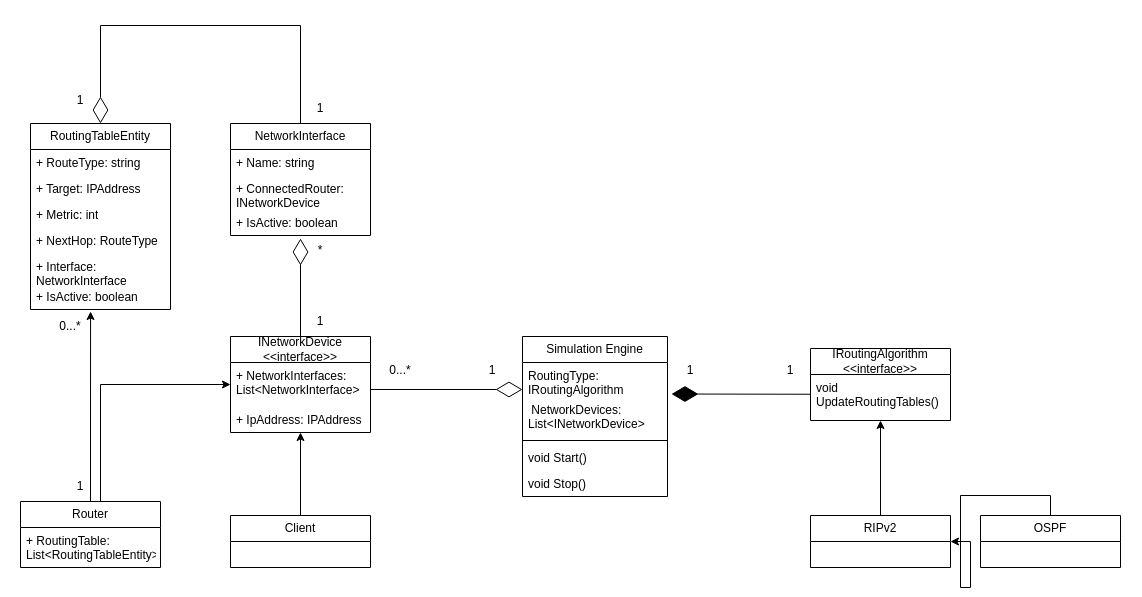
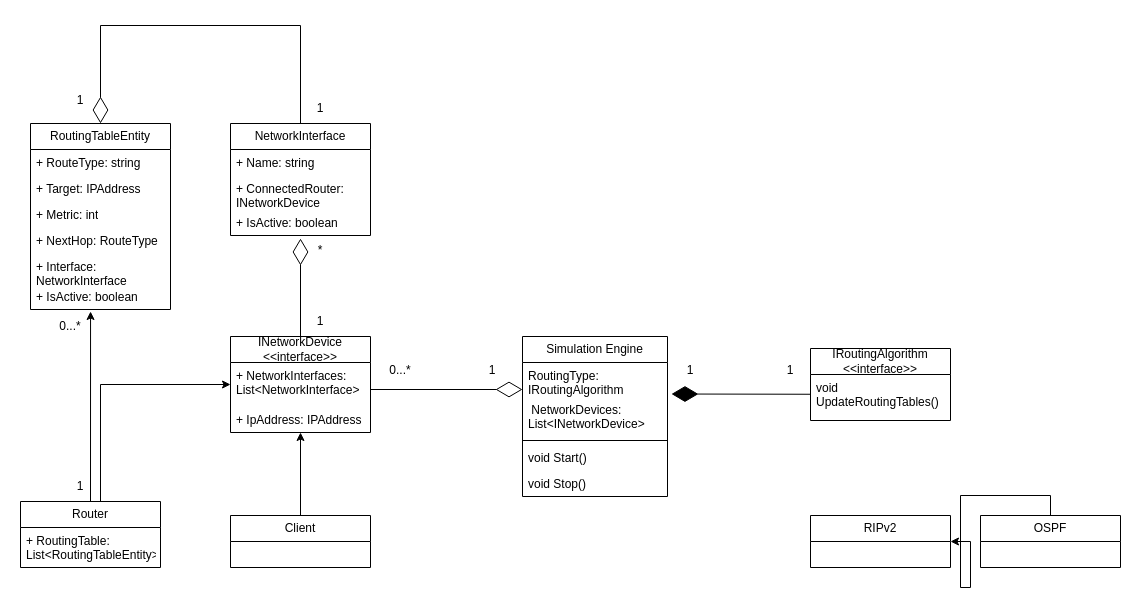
  <mxCell id="0" />
  <mxCell id="1" parent="0" />
  <mxCell id="2" value="Simulation Engine" style="swimlane;fontStyle=0;childLayout=stackLayout;horizontal=1;startSize=26;fillColor=none;horizontalStack=0;resizeParent=1;resizeParentMax=0;resizeLast=0;collapsible=1;marginBottom=0;whiteSpace=wrap;html=1;" parent="1" vertex="1"><mxGeometry x="522" y="331" width="145" height="160" as="geometry" /></mxCell>
  <mxCell id="3" value="RoutingType: IRoutingAlgorithm" style="text;strokeColor=none;fillColor=none;align=left;verticalAlign=top;spacingLeft=4;spacingRight=4;overflow=hidden;rotatable=0;points=[[0,0.5],[1,0.5]];portConstraint=eastwest;whiteSpace=wrap;html=1;" parent="2" vertex="1"><mxGeometry y="26" width="145" height="34" as="geometry" /></mxCell>
  <mxCell id="4" value="&amp;nbsp;NetworkDevices: List&amp;lt;INetworkDevice&amp;gt;" style="text;strokeColor=none;fillColor=none;align=left;verticalAlign=top;spacingLeft=4;spacingRight=4;overflow=hidden;rotatable=0;points=[[0,0.5],[1,0.5]];portConstraint=eastwest;whiteSpace=wrap;html=1;" parent="2" vertex="1"><mxGeometry y="60" width="145" height="40" as="geometry" /></mxCell>
  <mxCell id="5" value="" style="line;strokeWidth=1;fillColor=none;align=left;verticalAlign=middle;spacingTop=-1;spacingLeft=3;spacingRight=3;rotatable=0;labelPosition=right;points=[];portConstraint=eastwest;strokeColor=inherit;" parent="2" vertex="1"><mxGeometry y="100" width="145" height="8" as="geometry" /></mxCell>
  <mxCell id="6" value="void Start()" style="text;strokeColor=none;fillColor=none;align=left;verticalAlign=top;spacingLeft=4;spacingRight=4;overflow=hidden;rotatable=0;points=[[0,0.5],[1,0.5]];portConstraint=eastwest;whiteSpace=wrap;html=1;" parent="2" vertex="1"><mxGeometry y="108" width="145" height="26" as="geometry" /></mxCell>
  <mxCell id="7" value="void Stop()" style="text;strokeColor=none;fillColor=none;align=left;verticalAlign=top;spacingLeft=4;spacingRight=4;overflow=hidden;rotatable=0;points=[[0,0.5],[1,0.5]];portConstraint=eastwest;whiteSpace=wrap;html=1;" parent="2" vertex="1"><mxGeometry y="134" width="145" height="26" as="geometry" /></mxCell>
  <mxCell id="8" style="edgeStyle=orthogonalEdgeStyle;rounded=0;orthogonalLoop=1;jettySize=auto;html=1;exitX=0.5;exitY=0;exitDx=0;exitDy=0;" parent="1" source="9" target="11" edge="1"><mxGeometry relative="1" as="geometry" /></mxCell>
  <mxCell id="9" value="OSPF" style="swimlane;fontStyle=0;childLayout=stackLayout;horizontal=1;startSize=26;fillColor=none;horizontalStack=0;resizeParent=1;resizeParentMax=0;resizeLast=0;collapsible=1;marginBottom=0;whiteSpace=wrap;html=1;" parent="1" vertex="1"><mxGeometry x="980" y="510" width="140" height="52" as="geometry" /></mxCell>
- <mxCell id="10" style="edgeStyle=orthogonalEdgeStyle;rounded=0;orthogonalLoop=1;jettySize=auto;html=1;exitX=0.5;exitY=0;exitDx=0;exitDy=0;" parent="1" source="11" target="12" edge="1"><mxGeometry relative="1" as="geometry" /></mxCell>
  <mxCell id="11" value="RIPv2" style="swimlane;fontStyle=0;childLayout=stackLayout;horizontal=1;startSize=26;fillColor=none;horizontalStack=0;resizeParent=1;resizeParentMax=0;resizeLast=0;collapsible=1;marginBottom=0;whiteSpace=wrap;html=1;" parent="1" vertex="1"><mxGeometry x="810" y="510" width="140" height="52" as="geometry" /></mxCell>
  <mxCell id="12" value="IRoutingAlgorithm&lt;br&gt;&amp;lt;&amp;lt;interface&amp;gt;&amp;gt;" style="swimlane;fontStyle=0;childLayout=stackLayout;horizontal=1;startSize=26;fillColor=none;horizontalStack=0;resizeParent=1;resizeParentMax=0;resizeLast=0;collapsible=1;marginBottom=0;whiteSpace=wrap;html=1;" parent="1" vertex="1"><mxGeometry x="810" y="343" width="140" height="72" as="geometry" /></mxCell>
  <mxCell id="13" value="void UpdateRoutingTables()" style="text;strokeColor=none;fillColor=none;align=left;verticalAlign=top;spacingLeft=4;spacingRight=4;overflow=hidden;rotatable=0;points=[[0,0.5],[1,0.5]];portConstraint=eastwest;whiteSpace=wrap;html=1;" parent="12" vertex="1"><mxGeometry y="26" width="140" height="46" as="geometry" /></mxCell>
  <mxCell id="14" value="" style="endArrow=diamondThin;endFill=1;endSize=24;html=1;rounded=0;exitX=-0.007;exitY=0.324;exitDx=0;exitDy=0;exitPerimeter=0;" parent="1" edge="1"><mxGeometry width="160" relative="1" as="geometry"><mxPoint x="810" y="388.756" as="sourcePoint" /><mxPoint x="670.98" y="388.5" as="targetPoint" /></mxGeometry></mxCell>
  <mxCell id="15" value="INetworkDevice&lt;br&gt;&amp;lt;&amp;lt;interface&amp;gt;&amp;gt;" style="swimlane;fontStyle=0;childLayout=stackLayout;horizontal=1;startSize=26;fillColor=none;horizontalStack=0;resizeParent=1;resizeParentMax=0;resizeLast=0;collapsible=1;marginBottom=0;whiteSpace=wrap;html=1;" parent="1" vertex="1"><mxGeometry x="230" y="331" width="140" height="96" as="geometry" /></mxCell>
  <mxCell id="16" value="+ NetworkInterfaces: List&amp;lt;NetworkInterface&amp;gt;" style="text;strokeColor=none;fillColor=none;align=left;verticalAlign=top;spacingLeft=4;spacingRight=4;overflow=hidden;rotatable=0;points=[[0,0.5],[1,0.5]];portConstraint=eastwest;whiteSpace=wrap;html=1;" parent="15" vertex="1"><mxGeometry y="26" width="140" height="44" as="geometry" /></mxCell>
  <mxCell id="17" value="+ IpAddress: IPAddress" style="text;strokeColor=none;fillColor=none;align=left;verticalAlign=top;spacingLeft=4;spacingRight=4;overflow=hidden;rotatable=0;points=[[0,0.5],[1,0.5]];portConstraint=eastwest;whiteSpace=wrap;html=1;" parent="15" vertex="1"><mxGeometry y="70" width="140" height="26" as="geometry" /></mxCell>
  <mxCell id="18" style="edgeStyle=orthogonalEdgeStyle;rounded=0;orthogonalLoop=1;jettySize=auto;html=1;exitX=0.5;exitY=0;exitDx=0;exitDy=0;" parent="1" source="19" target="16" edge="1"><mxGeometry relative="1" as="geometry"><Array as="points"><mxPoint x="100" y="496" /><mxPoint x="100" y="379" /></Array></mxGeometry></mxCell>
  <mxCell id="19" value="Router" style="swimlane;fontStyle=0;childLayout=stackLayout;horizontal=1;startSize=26;fillColor=none;horizontalStack=0;resizeParent=1;resizeParentMax=0;resizeLast=0;collapsible=1;marginBottom=0;whiteSpace=wrap;html=1;" parent="1" vertex="1"><mxGeometry x="20" y="496" width="140" height="66" as="geometry" /></mxCell>
  <mxCell id="20" value="+ RoutingTable: List&amp;lt;RoutingTableEntity&amp;gt;" style="text;strokeColor=none;fillColor=none;align=left;verticalAlign=top;spacingLeft=4;spacingRight=4;overflow=hidden;rotatable=0;points=[[0,0.5],[1,0.5]];portConstraint=eastwest;whiteSpace=wrap;html=1;" parent="19" vertex="1"><mxGeometry y="26" width="140" height="40" as="geometry" /></mxCell>
  <mxCell id="21" style="edgeStyle=orthogonalEdgeStyle;rounded=0;orthogonalLoop=1;jettySize=auto;html=1;exitX=0.5;exitY=0;exitDx=0;exitDy=0;" parent="1" source="22" target="15" edge="1"><mxGeometry relative="1" as="geometry" /></mxCell>
  <mxCell id="22" value="Client" style="swimlane;fontStyle=0;childLayout=stackLayout;horizontal=1;startSize=26;fillColor=none;horizontalStack=0;resizeParent=1;resizeParentMax=0;resizeLast=0;collapsible=1;marginBottom=0;whiteSpace=wrap;html=1;" parent="1" vertex="1"><mxGeometry x="230" y="510" width="140" height="52" as="geometry" /></mxCell>
  <mxCell id="23" value="" style="endArrow=diamondThin;endFill=0;endSize=24;html=1;rounded=0;entryX=0;entryY=0.5;entryDx=0;entryDy=0;" parent="1" edge="1"><mxGeometry width="160" relative="1" as="geometry"><mxPoint x="370" y="384" as="sourcePoint" /><mxPoint x="522" y="384" as="targetPoint" /></mxGeometry></mxCell>
  <mxCell id="24" value="1" style="text;html=1;strokeColor=none;fillColor=none;align=center;verticalAlign=middle;whiteSpace=wrap;rounded=0;" parent="1" vertex="1"><mxGeometry x="462" y="350" width="60" height="30" as="geometry" /></mxCell>
  <mxCell id="25" value="0...*" style="text;html=1;strokeColor=none;fillColor=none;align=center;verticalAlign=middle;whiteSpace=wrap;rounded=0;" parent="1" vertex="1"><mxGeometry x="370" y="350" width="60" height="30" as="geometry" /></mxCell>
  <mxCell id="26" value="NetworkInterface" style="swimlane;fontStyle=0;childLayout=stackLayout;horizontal=1;startSize=26;fillColor=none;horizontalStack=0;resizeParent=1;resizeParentMax=0;resizeLast=0;collapsible=1;marginBottom=0;whiteSpace=wrap;html=1;" parent="1" vertex="1"><mxGeometry x="230" y="118" width="140" height="112" as="geometry" /></mxCell>
  <mxCell id="27" value="+ Name: string" style="text;strokeColor=none;fillColor=none;align=left;verticalAlign=top;spacingLeft=4;spacingRight=4;overflow=hidden;rotatable=0;points=[[0,0.5],[1,0.5]];portConstraint=eastwest;whiteSpace=wrap;html=1;" parent="26" vertex="1"><mxGeometry y="26" width="140" height="26" as="geometry" /></mxCell>
  <mxCell id="28" value="+ ConnectedRouter: INetworkDevice" style="text;strokeColor=none;fillColor=none;align=left;verticalAlign=top;spacingLeft=4;spacingRight=4;overflow=hidden;rotatable=0;points=[[0,0.5],[1,0.5]];portConstraint=eastwest;whiteSpace=wrap;html=1;" parent="26" vertex="1"><mxGeometry y="52" width="140" height="34" as="geometry" /></mxCell>
  <mxCell id="29" value="+ IsActive: boolean" style="text;strokeColor=none;fillColor=none;align=left;verticalAlign=top;spacingLeft=4;spacingRight=4;overflow=hidden;rotatable=0;points=[[0,0.5],[1,0.5]];portConstraint=eastwest;whiteSpace=wrap;html=1;" parent="26" vertex="1"><mxGeometry y="86" width="140" height="26" as="geometry" /></mxCell>
  <mxCell id="30" value="1" style="text;html=1;strokeColor=none;fillColor=none;align=center;verticalAlign=middle;whiteSpace=wrap;rounded=0;" parent="1" vertex="1"><mxGeometry x="660" y="350" width="60" height="30" as="geometry" /></mxCell>
  <mxCell id="31" value="1" style="text;html=1;strokeColor=none;fillColor=none;align=center;verticalAlign=middle;whiteSpace=wrap;rounded=0;" parent="1" vertex="1"><mxGeometry x="760" y="350" width="60" height="30" as="geometry" /></mxCell>
  <mxCell id="32" value="1" style="text;html=1;strokeColor=none;fillColor=none;align=center;verticalAlign=middle;whiteSpace=wrap;rounded=0;" parent="1" vertex="1"><mxGeometry x="50" y="466" width="60" height="30" as="geometry" /></mxCell>
  <mxCell id="33" value="0...*" style="text;html=1;strokeColor=none;fillColor=none;align=center;verticalAlign=middle;whiteSpace=wrap;rounded=0;" parent="1" vertex="1"><mxGeometry x="40" y="306" width="60" height="30" as="geometry" /></mxCell>
  <mxCell id="34" value="1" style="text;html=1;strokeColor=none;fillColor=none;align=center;verticalAlign=middle;whiteSpace=wrap;rounded=0;" parent="1" vertex="1"><mxGeometry x="50" y="80" width="60" height="30" as="geometry" /></mxCell>
  <mxCell id="35" value="1" style="text;html=1;strokeColor=none;fillColor=none;align=center;verticalAlign=middle;whiteSpace=wrap;rounded=0;" parent="1" vertex="1"><mxGeometry x="290" y="88" width="60" height="30" as="geometry" /></mxCell>
  <mxCell id="36" value="RoutingTableEntity" style="swimlane;fontStyle=0;childLayout=stackLayout;horizontal=1;startSize=26;fillColor=none;horizontalStack=0;resizeParent=1;resizeParentMax=0;resizeLast=0;collapsible=1;marginBottom=0;whiteSpace=wrap;html=1;" parent="1" vertex="1"><mxGeometry x="30" y="118" width="140" height="186" as="geometry" /></mxCell>
  <mxCell id="37" value="+ RouteType: string" style="text;strokeColor=none;fillColor=none;align=left;verticalAlign=top;spacingLeft=4;spacingRight=4;overflow=hidden;rotatable=0;points=[[0,0.5],[1,0.5]];portConstraint=eastwest;whiteSpace=wrap;html=1;" parent="36" vertex="1"><mxGeometry y="26" width="140" height="26" as="geometry" /></mxCell>
  <mxCell id="38" value="+ Target: IPAddress" style="text;strokeColor=none;fillColor=none;align=left;verticalAlign=top;spacingLeft=4;spacingRight=4;overflow=hidden;rotatable=0;points=[[0,0.5],[1,0.5]];portConstraint=eastwest;whiteSpace=wrap;html=1;" parent="36" vertex="1"><mxGeometry y="52" width="140" height="26" as="geometry" /></mxCell>
  <mxCell id="39" value="+ Metric: int" style="text;strokeColor=none;fillColor=none;align=left;verticalAlign=top;spacingLeft=4;spacingRight=4;overflow=hidden;rotatable=0;points=[[0,0.5],[1,0.5]];portConstraint=eastwest;whiteSpace=wrap;html=1;" parent="36" vertex="1"><mxGeometry y="78" width="140" height="26" as="geometry" /></mxCell>
  <mxCell id="40" value="+ NextHop: RouteType" style="text;strokeColor=none;fillColor=none;align=left;verticalAlign=top;spacingLeft=4;spacingRight=4;overflow=hidden;rotatable=0;points=[[0,0.5],[1,0.5]];portConstraint=eastwest;whiteSpace=wrap;html=1;" parent="36" vertex="1"><mxGeometry y="104" width="140" height="26" as="geometry" /></mxCell>
  <mxCell id="41" value="+ Interface: NetworkInterface" style="text;strokeColor=none;fillColor=none;align=left;verticalAlign=top;spacingLeft=4;spacingRight=4;overflow=hidden;rotatable=0;points=[[0,0.5],[1,0.5]];portConstraint=eastwest;whiteSpace=wrap;html=1;" parent="36" vertex="1"><mxGeometry y="130" width="140" height="30" as="geometry" /></mxCell>
  <mxCell id="42" value="+ IsActive: boolean" style="text;strokeColor=none;fillColor=none;align=left;verticalAlign=top;spacingLeft=4;spacingRight=4;overflow=hidden;rotatable=0;points=[[0,0.5],[1,0.5]];portConstraint=eastwest;whiteSpace=wrap;html=1;" parent="36" vertex="1"><mxGeometry y="160" width="140" height="26" as="geometry" /></mxCell>
  <mxCell id="43" value="" style="endArrow=classic;html=1;rounded=0;exitX=0.5;exitY=0;exitDx=0;exitDy=0;entryX=0.429;entryY=1.077;entryDx=0;entryDy=0;entryPerimeter=0;" parent="1" source="19" target="42" edge="1"><mxGeometry width="50" height="50" relative="1" as="geometry"><mxPoint x="570" y="450" as="sourcePoint" /><mxPoint x="620" y="400" as="targetPoint" /></mxGeometry></mxCell>
  <mxCell id="44" value="" style="endArrow=diamondThin;endFill=0;endSize=24;html=1;rounded=0;entryX=0.5;entryY=0;entryDx=0;entryDy=0;exitX=0.5;exitY=0;exitDx=0;exitDy=0;" parent="1" source="26" target="36" edge="1"><mxGeometry width="160" relative="1" as="geometry"><mxPoint x="270" y="100" as="sourcePoint" /><mxPoint x="670" y="430" as="targetPoint" /><Array as="points"><mxPoint x="300" y="20" /><mxPoint x="100" y="20" /></Array></mxGeometry></mxCell>
  <mxCell id="45" value="" style="endArrow=diamondThin;endFill=0;endSize=24;html=1;rounded=0;entryX=0.5;entryY=1.115;entryDx=0;entryDy=0;entryPerimeter=0;exitX=0.5;exitY=0;exitDx=0;exitDy=0;" parent="1" source="15" target="29" edge="1"><mxGeometry width="160" relative="1" as="geometry"><mxPoint x="290" y="320" as="sourcePoint" /><mxPoint x="670" y="430" as="targetPoint" /></mxGeometry></mxCell>
  <mxCell id="46" value="*" style="text;html=1;strokeColor=none;fillColor=none;align=center;verticalAlign=middle;whiteSpace=wrap;rounded=0;" parent="1" vertex="1"><mxGeometry x="290" y="230" width="60" height="30" as="geometry" /></mxCell>
  <mxCell id="47" value="1" style="text;html=1;strokeColor=none;fillColor=none;align=center;verticalAlign=middle;whiteSpace=wrap;rounded=0;" parent="1" vertex="1"><mxGeometry x="290" y="301" width="60" height="30" as="geometry" /></mxCell>
